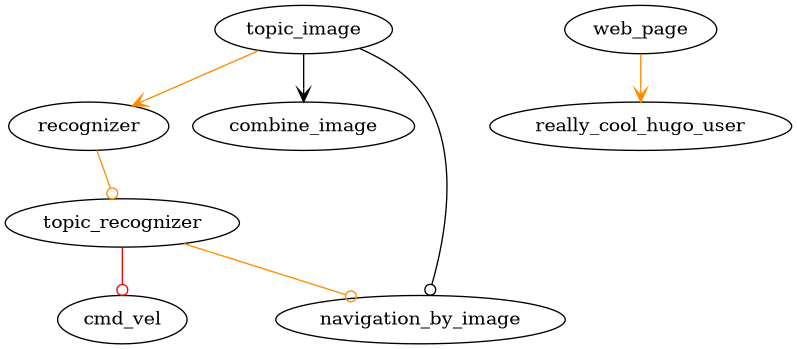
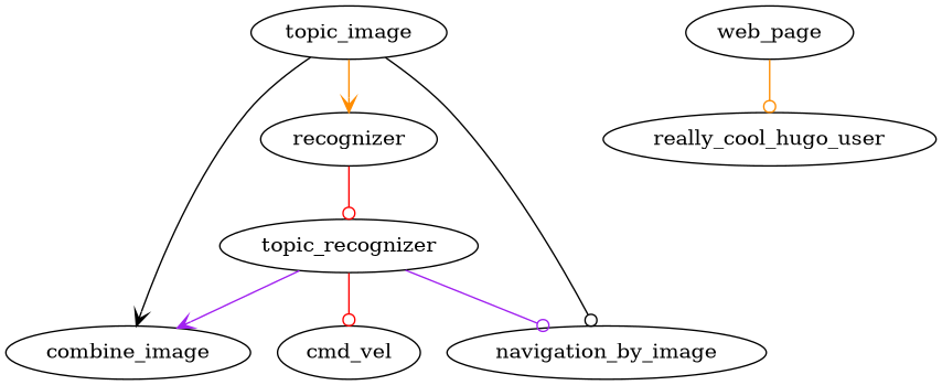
  digraph {
    edge [arrowhead=vee color=darkorange]
    topic_image
    recognizer
    combine_image
    navigation_by_image
    topic_recognizer
    cmd_vel
    web_page
    really_cool_hugo_user
    topic_image -> recognizer
    topic_image -> combine_image [color=black]
    topic_image -> navigation_by_image [arrowhead=odot color=black]
-   recognizer -> topic_recognizer [arrowhead=odot]
-   topic_recognizer -> navigation_by_image [arrowhead=odot]
+   recognizer -> topic_recognizer [arrowhead=odot color=red]
+   topic_recognizer -> combine_image [color=purple]
+   topic_recognizer -> navigation_by_image [arrowhead=odot color=purple]
    topic_recognizer -> cmd_vel [arrowhead=odot color=red]
-   web_page -> really_cool_hugo_user
+   web_page -> really_cool_hugo_user [arrowhead=odot]
  }
